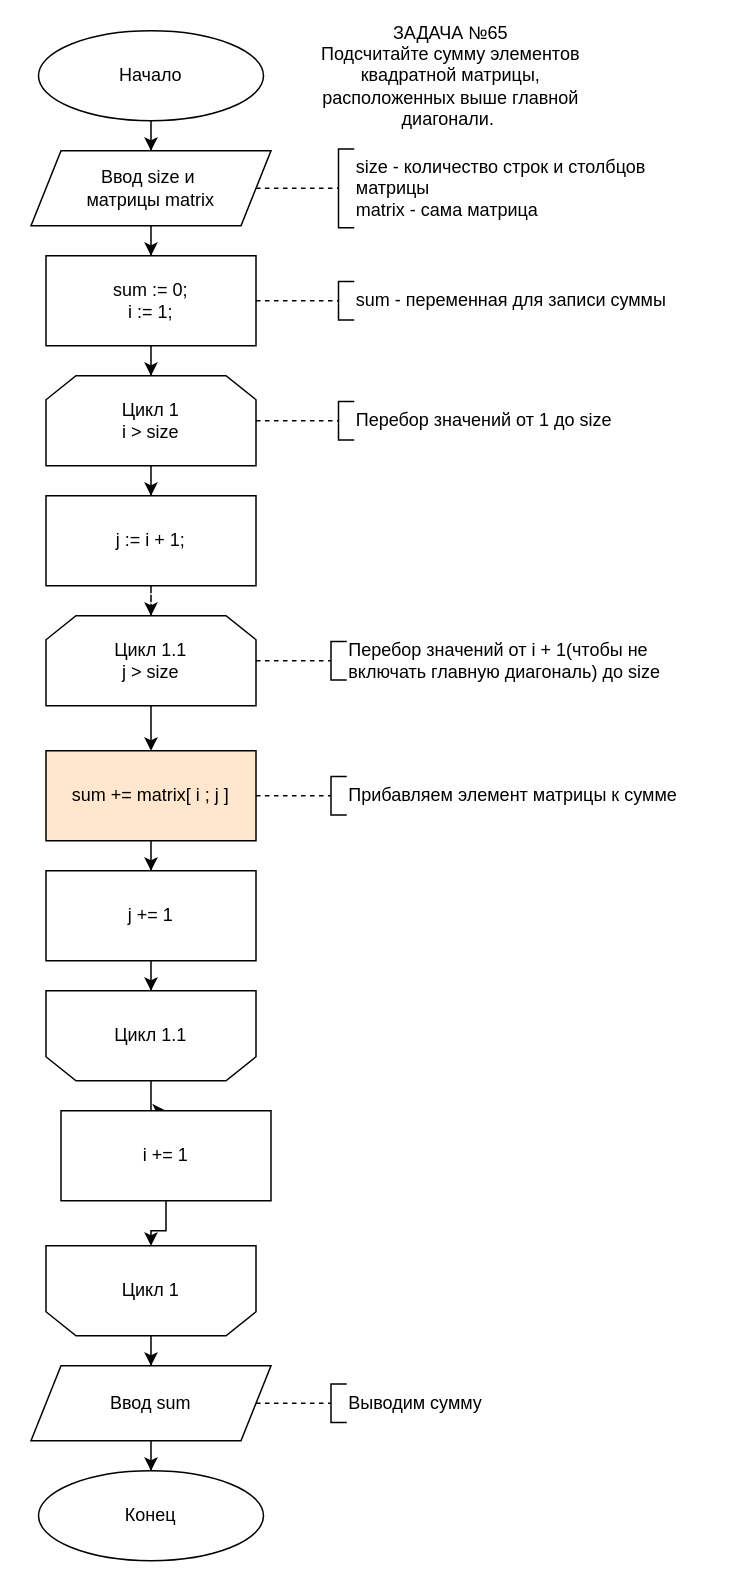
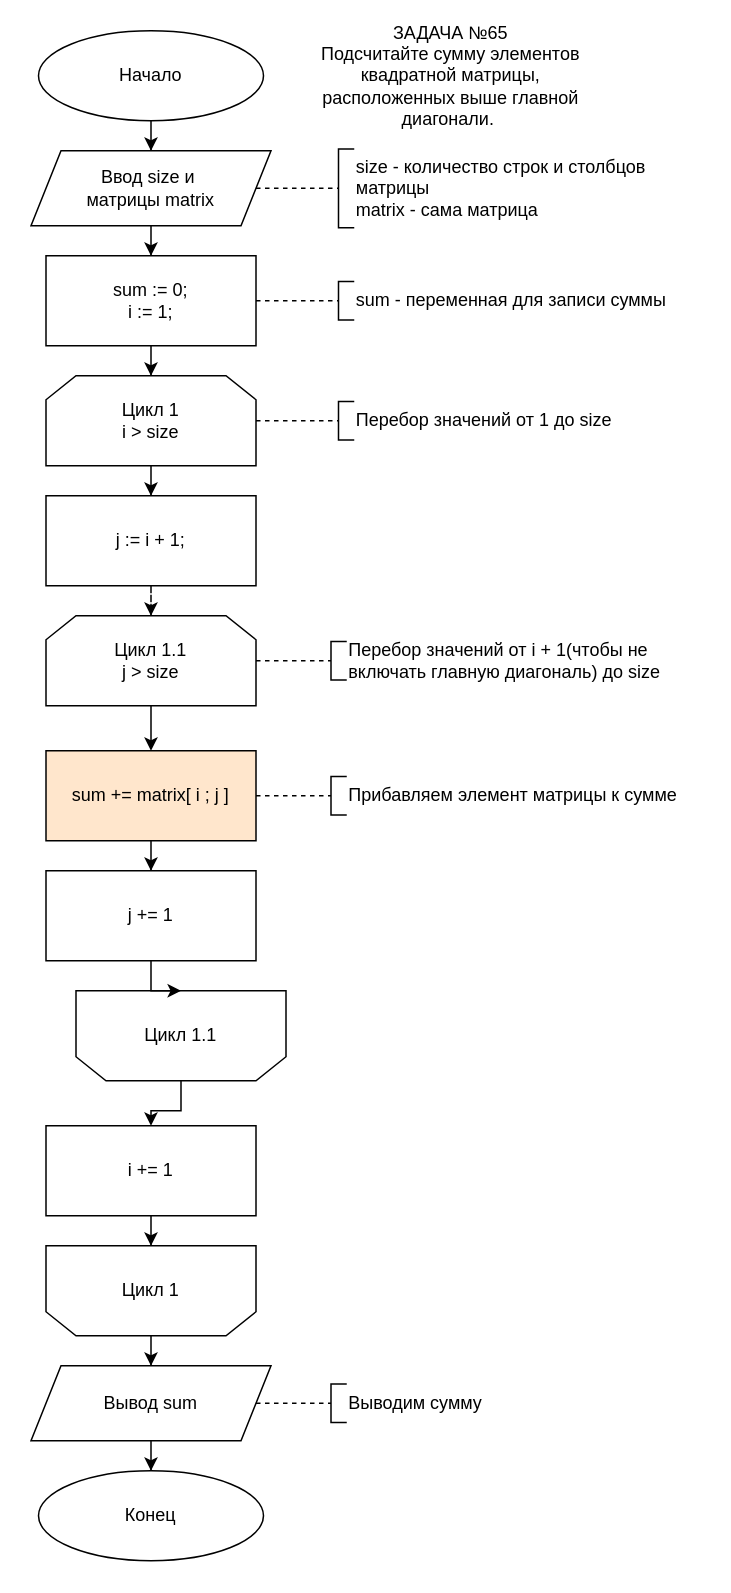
  <mxCell id="0" />
  <mxCell id="1" parent="0" />
  <mxCell id="2" style="edgeStyle=orthogonalEdgeStyle;rounded=0;orthogonalLoop=1;jettySize=auto;html=1;" parent="1" source="3" target="5" edge="1"><mxGeometry relative="1" as="geometry" /></mxCell>
  <mxCell id="3" value="Начало" style="ellipse;whiteSpace=wrap;html=1;" parent="1" vertex="1"><mxGeometry x="25" y="20" width="150" height="60" as="geometry" /></mxCell>
  <mxCell id="4" style="edgeStyle=orthogonalEdgeStyle;rounded=0;orthogonalLoop=1;jettySize=auto;html=1;" parent="1" source="5" target="7" edge="1"><mxGeometry relative="1" as="geometry" /></mxCell>
  <mxCell id="5" value="Ввод size и&amp;nbsp;&lt;div&gt;матрицы matrix&lt;/div&gt;" style="shape=parallelogram;perimeter=parallelogramPerimeter;whiteSpace=wrap;html=1;fixedSize=1;" parent="1" vertex="1"><mxGeometry x="20" y="100" width="160" height="50" as="geometry" /></mxCell>
  <mxCell id="6" style="edgeStyle=orthogonalEdgeStyle;rounded=0;orthogonalLoop=1;jettySize=auto;html=1;" parent="1" source="7" target="10" edge="1"><mxGeometry relative="1" as="geometry" /></mxCell>
  <mxCell id="7" value="sum := 0;&lt;div&gt;i := 1;&lt;/div&gt;" style="rounded=0;whiteSpace=wrap;html=1;" parent="1" vertex="1"><mxGeometry x="30" y="170" width="140" height="60" as="geometry" /></mxCell>
  <mxCell id="8" value="Конец" style="ellipse;whiteSpace=wrap;html=1;" parent="1" vertex="1"><mxGeometry x="25" y="980" width="150" height="60" as="geometry" /></mxCell>
  <mxCell id="9" style="edgeStyle=orthogonalEdgeStyle;rounded=0;orthogonalLoop=1;jettySize=auto;html=1;" parent="1" source="10" target="11" edge="1"><mxGeometry relative="1" as="geometry" /></mxCell>
  <mxCell id="10" value="Цикл 1&lt;div&gt;i &amp;gt; size&lt;/div&gt;" style="shape=loopLimit;whiteSpace=wrap;html=1;" parent="1" vertex="1"><mxGeometry x="30" y="250" width="140" height="60" as="geometry" /></mxCell>
  <mxCell id="11" value="j := i + 1;" style="rounded=0;whiteSpace=wrap;html=1;" parent="1" vertex="1"><mxGeometry x="30" y="330" width="140" height="60" as="geometry" /></mxCell>
  <mxCell id="12" style="edgeStyle=orthogonalEdgeStyle;rounded=0;orthogonalLoop=1;jettySize=auto;html=1;" parent="1" source="13" target="18" edge="1"><mxGeometry relative="1" as="geometry" /></mxCell>
  <mxCell id="13" value="Цикл 1.1&lt;div&gt;j &amp;gt; size&lt;/div&gt;" style="shape=loopLimit;whiteSpace=wrap;html=1;" parent="1" vertex="1"><mxGeometry x="30" y="410" width="140" height="60" as="geometry" /></mxCell>
  <mxCell id="14" style="edgeStyle=orthogonalEdgeStyle;rounded=0;orthogonalLoop=1;jettySize=auto;html=1;dashed=1;" parent="1" source="11" target="13" edge="1"><mxGeometry relative="1" as="geometry" /></mxCell>
  <mxCell id="15" style="edgeStyle=orthogonalEdgeStyle;rounded=0;orthogonalLoop=1;jettySize=auto;html=1;" parent="1" source="16" target="41" edge="1"><mxGeometry relative="1" as="geometry" /></mxCell>
- <mxCell id="16" value="Цикл 1.1" style="shape=loopLimit;whiteSpace=wrap;html=1;direction=west;" parent="1" vertex="1"><mxGeometry x="30" y="660" width="140" height="60" as="geometry" /></mxCell>
+ <mxCell id="16" value="Цикл 1.1" style="shape=loopLimit;whiteSpace=wrap;html=1;direction=west;" parent="1" vertex="1"><mxGeometry x="50" y="660" width="140" height="60" as="geometry" /></mxCell>
  <mxCell id="17" style="edgeStyle=orthogonalEdgeStyle;rounded=0;orthogonalLoop=1;jettySize=auto;html=1;" parent="1" source="18" target="39" edge="1"><mxGeometry relative="1" as="geometry" /></mxCell>
  <mxCell id="18" value="sum += matrix[ i ; j ]" style="rounded=0;whiteSpace=wrap;html=1;fillColor=#ffe6cc;" parent="1" vertex="1"><mxGeometry x="30" y="500" width="140" height="60" as="geometry" /></mxCell>
  <mxCell id="19" style="edgeStyle=orthogonalEdgeStyle;rounded=0;orthogonalLoop=1;jettySize=auto;html=1;" parent="1" source="20" target="22" edge="1"><mxGeometry relative="1" as="geometry" /></mxCell>
  <mxCell id="20" value="Цикл 1" style="shape=loopLimit;whiteSpace=wrap;html=1;direction=west;" parent="1" vertex="1"><mxGeometry x="30" y="830" width="140" height="60" as="geometry" /></mxCell>
  <mxCell id="21" style="edgeStyle=orthogonalEdgeStyle;rounded=0;orthogonalLoop=1;jettySize=auto;html=1;" parent="1" source="22" target="8" edge="1"><mxGeometry relative="1" as="geometry" /></mxCell>
- <mxCell id="22" value="Ввод sum" style="shape=parallelogram;perimeter=parallelogramPerimeter;whiteSpace=wrap;html=1;fixedSize=1;" parent="1" vertex="1"><mxGeometry x="20" y="910" width="160" height="50" as="geometry" /></mxCell>
+ <mxCell id="22" value="Вывод sum" style="shape=parallelogram;perimeter=parallelogramPerimeter;whiteSpace=wrap;html=1;fixedSize=1;" parent="1" vertex="1"><mxGeometry x="20" y="910" width="160" height="50" as="geometry" /></mxCell>
  <mxCell id="23" value="" style="endArrow=none;dashed=1;html=1;rounded=0;" parent="1" target="24" edge="1"><mxGeometry width="50" height="50" relative="1" as="geometry"><mxPoint x="170" y="125" as="sourcePoint" /><mxPoint x="245" y="130" as="targetPoint" /></mxGeometry></mxCell>
  <mxCell id="24" value="" style="shape=partialRectangle;whiteSpace=wrap;html=1;bottom=1;right=1;left=1;top=0;fillColor=none;routingCenterX=-0.5;rotation=90;" parent="1" vertex="1"><mxGeometry x="203.75" y="120" width="52.5" height="10" as="geometry" /></mxCell>
  <mxCell id="25" value="size - количество строк и столбцов матрицы&lt;br&gt;matrix - сама матрица" style="text;html=1;align=left;verticalAlign=middle;whiteSpace=wrap;rounded=0;" parent="1" vertex="1"><mxGeometry x="235" y="110" width="230" height="30" as="geometry" /></mxCell>
  <mxCell id="26" value="" style="endArrow=none;dashed=1;html=1;rounded=0;" parent="1" target="27" edge="1"><mxGeometry width="50" height="50" relative="1" as="geometry"><mxPoint x="170" y="200" as="sourcePoint" /><mxPoint x="245" y="205" as="targetPoint" /></mxGeometry></mxCell>
  <mxCell id="27" value="" style="shape=partialRectangle;whiteSpace=wrap;html=1;bottom=1;right=1;left=1;top=0;fillColor=none;routingCenterX=-0.5;rotation=90;" parent="1" vertex="1"><mxGeometry x="217.18" y="195" width="25.63" height="10" as="geometry" /></mxCell>
  <mxCell id="28" value="sum - переменная для записи суммы" style="text;html=1;align=left;verticalAlign=middle;whiteSpace=wrap;rounded=0;" parent="1" vertex="1"><mxGeometry x="235" y="185" width="230" height="30" as="geometry" /></mxCell>
  <mxCell id="29" value="" style="endArrow=none;dashed=1;html=1;rounded=0;" parent="1" target="30" edge="1"><mxGeometry width="50" height="50" relative="1" as="geometry"><mxPoint x="170" y="280" as="sourcePoint" /><mxPoint x="245" y="285" as="targetPoint" /></mxGeometry></mxCell>
  <mxCell id="30" value="" style="shape=partialRectangle;whiteSpace=wrap;html=1;bottom=1;right=1;left=1;top=0;fillColor=none;routingCenterX=-0.5;rotation=90;" parent="1" vertex="1"><mxGeometry x="217.18" y="275" width="25.63" height="10" as="geometry" /></mxCell>
  <mxCell id="31" value="Перебор значений от 1 до size" style="text;html=1;align=left;verticalAlign=middle;whiteSpace=wrap;rounded=0;" parent="1" vertex="1"><mxGeometry x="235" y="265" width="230" height="30" as="geometry" /></mxCell>
  <mxCell id="32" value="" style="endArrow=none;dashed=1;html=1;rounded=0;" parent="1" source="13" target="33" edge="1"><mxGeometry width="50" height="50" relative="1" as="geometry"><mxPoint x="165" y="440" as="sourcePoint" /><mxPoint x="240" y="445" as="targetPoint" /></mxGeometry></mxCell>
  <mxCell id="33" value="" style="shape=partialRectangle;whiteSpace=wrap;html=1;bottom=1;right=1;left=1;top=0;fillColor=none;routingCenterX=-0.5;rotation=90;" parent="1" vertex="1"><mxGeometry x="212.18" y="435" width="25.63" height="10" as="geometry" /></mxCell>
  <mxCell id="34" value="Перебор значений от i + 1(чтобы не включать главную диагональ) до size" style="text;html=1;align=left;verticalAlign=middle;whiteSpace=wrap;rounded=0;" parent="1" vertex="1"><mxGeometry x="230" y="425" width="230" height="30" as="geometry" /></mxCell>
  <mxCell id="35" value="" style="endArrow=none;dashed=1;html=1;rounded=0;" parent="1" target="36" edge="1"><mxGeometry width="50" height="50" relative="1" as="geometry"><mxPoint x="170" y="935" as="sourcePoint" /><mxPoint x="240" y="940" as="targetPoint" /></mxGeometry></mxCell>
  <mxCell id="36" value="" style="shape=partialRectangle;whiteSpace=wrap;html=1;bottom=1;right=1;left=1;top=0;fillColor=none;routingCenterX=-0.5;rotation=90;" parent="1" vertex="1"><mxGeometry x="212.18" y="930" width="25.63" height="10" as="geometry" /></mxCell>
  <mxCell id="37" value="Выводим сумму" style="text;html=1;align=left;verticalAlign=middle;whiteSpace=wrap;rounded=0;" parent="1" vertex="1"><mxGeometry x="230" y="920" width="230" height="30" as="geometry" /></mxCell>
  <mxCell id="38" style="edgeStyle=orthogonalEdgeStyle;rounded=0;orthogonalLoop=1;jettySize=auto;html=1;" parent="1" source="39" target="16" edge="1"><mxGeometry relative="1" as="geometry" /></mxCell>
  <mxCell id="39" value="j += 1" style="rounded=0;whiteSpace=wrap;html=1;" parent="1" vertex="1"><mxGeometry x="30" y="580" width="140" height="60" as="geometry" /></mxCell>
  <mxCell id="40" style="edgeStyle=orthogonalEdgeStyle;rounded=0;orthogonalLoop=1;jettySize=auto;html=1;" parent="1" source="41" target="20" edge="1"><mxGeometry relative="1" as="geometry" /></mxCell>
- <mxCell id="41" value="i += 1" style="rounded=0;whiteSpace=wrap;html=1;" parent="1" vertex="1"><mxGeometry x="40" y="740" width="140" height="60" as="geometry" /></mxCell>
+ <mxCell id="41" value="i += 1" style="rounded=0;whiteSpace=wrap;html=1;" parent="1" vertex="1"><mxGeometry x="30" y="750" width="140" height="60" as="geometry" /></mxCell>
  <mxCell id="42" value="" style="endArrow=none;dashed=1;html=1;rounded=0;" parent="1" target="43" edge="1"><mxGeometry width="50" height="50" relative="1" as="geometry"><mxPoint x="170" y="530" as="sourcePoint" /><mxPoint x="240" y="535" as="targetPoint" /></mxGeometry></mxCell>
  <mxCell id="43" value="" style="shape=partialRectangle;whiteSpace=wrap;html=1;bottom=1;right=1;left=1;top=0;fillColor=none;routingCenterX=-0.5;rotation=90;" parent="1" vertex="1"><mxGeometry x="212.18" y="525" width="25.63" height="10" as="geometry" /></mxCell>
  <mxCell id="44" value="Прибавляем элемент матрицы к сумме" style="text;html=1;align=left;verticalAlign=middle;whiteSpace=wrap;rounded=0;" parent="1" vertex="1"><mxGeometry x="230" y="515" width="230" height="30" as="geometry" /></mxCell>
  <mxCell id="45" value="ЗАДАЧА №65&lt;div&gt;Подсчитайте сумму элементов квадратной матрицы, расположенных выше главной диагонали.&amp;nbsp;&lt;br&gt;&lt;/div&gt;" style="text;html=1;align=center;verticalAlign=middle;whiteSpace=wrap;rounded=0;" parent="1" vertex="1"><mxGeometry x="195" y="35" width="210" height="30" as="geometry" /></mxCell>
